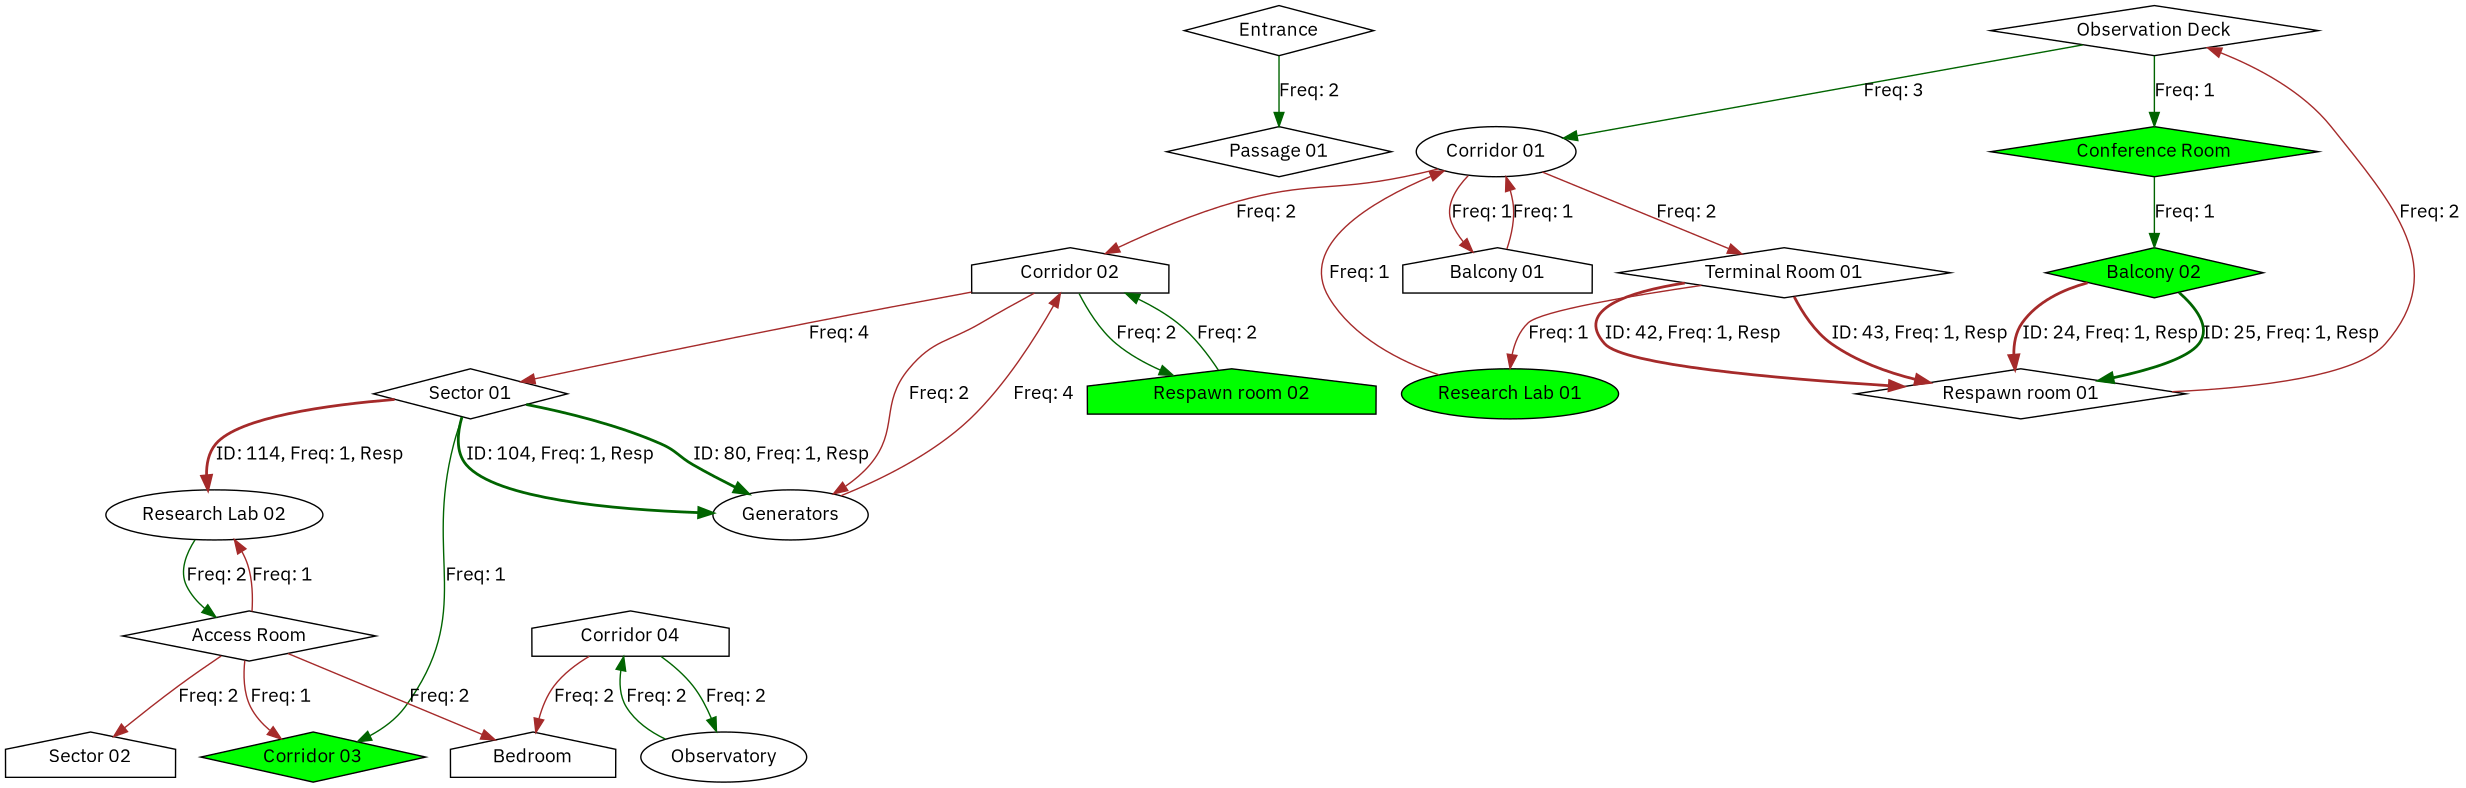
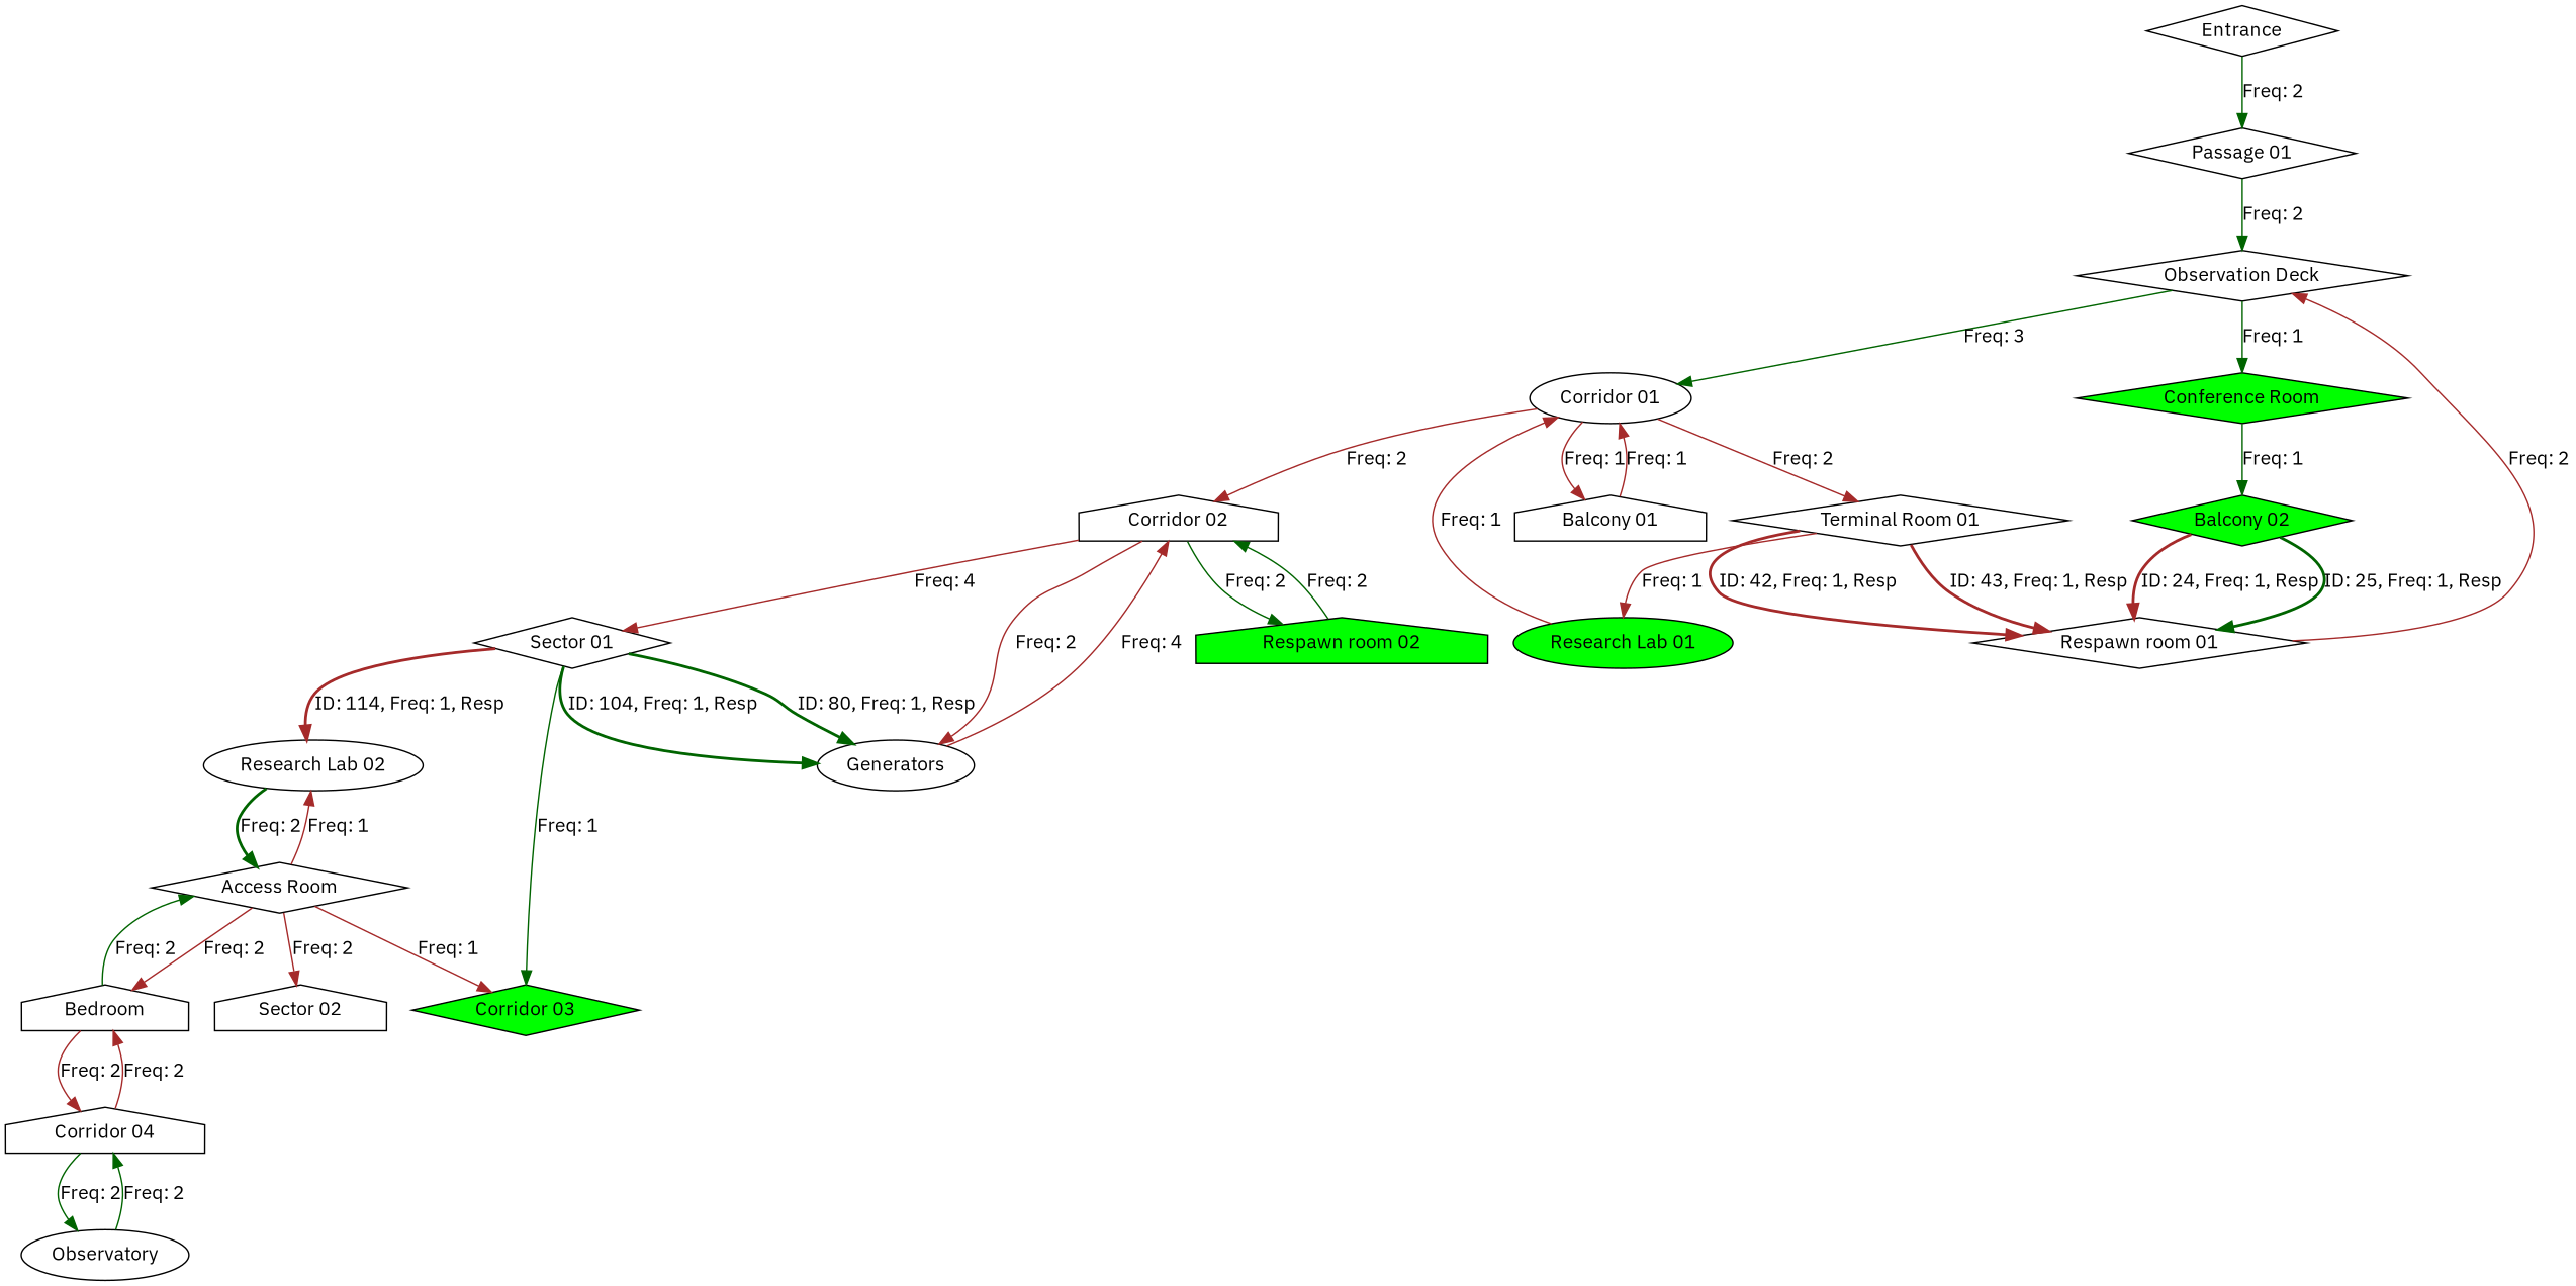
  digraph {
    fontname="IBM Plex Sans"
    node [fontname="IBM Plex Sans" shape=diamond]
    edge [color=brown constraint=true fontname="IBM Plex Sans"]
    n1 [label=Entrance]
    n2 [label="Passage 01"]
    n3 [label="Observation Deck"]
    n4 [label="Corridor 01" shape=ellipse]
    n5 [fillcolor=green label="Conference Room" style=filled]
    n6 [label="Terminal Room 01"]
    n7 [label="Balcony 01" shape=house]
    n8 [label="Corridor 02" shape=house]
    n9 [fillcolor=green label="Balcony 02" style=filled]
    n10 [label="Respawn room 01"]
    n11 [fillcolor=green label="Research Lab 01" shape=ellipse style=filled]
    n12 [label="Sector 01"]
    n13 [label=Generators shape=ellipse]
    n14 [fillcolor=green label="Respawn room 02" shape=house style=filled]
    n15 [label="Research Lab 02" shape=ellipse]
    n16 [fillcolor=green label="Corridor 03" style=filled]
    n17 [label="Access Room"]
    n18 [label=Bedroom shape=house]
    n19 [label="Sector 02" shape=house]
    n20 [label="Corridor 04" shape=house]
    n21 [label=Observatory shape=ellipse]
    n1 -> n2 [color=darkgreen label="Freq: 2"]
+   n2 -> n3 [color=darkgreen label="Freq: 2"]
    n3 -> n4 [color=darkgreen label="Freq: 3"]
    n3 -> n5 [color=darkgreen label="Freq: 1"]
    n4 -> n6 [label="Freq: 2"]
    n4 -> n7 [label="Freq: 1"]
    n4 -> n8 [label="Freq: 2"]
    n5 -> n9 [color=darkgreen label="Freq: 1"]
    n6 -> n10 [label="ID: 42, Freq: 1, Resp" style=bold]
    n6 -> n10 [label="ID: 43, Freq: 1, Resp" style=bold]
    n6 -> n11 [label="Freq: 1"]
    n7 -> n4 [label="Freq: 1"]
    n8 -> n12 [label="Freq: 4"]
    n8 -> n13 [label="Freq: 2"]
    n8 -> n14 [color=darkgreen label="Freq: 2"]
    n9 -> n10 [label="ID: 24, Freq: 1, Resp" style=bold]
    n9 -> n10 [color=darkgreen label="ID: 25, Freq: 1, Resp" style=bold]
    n10 -> n3 [label="Freq: 2"]
    n11 -> n4 [label="Freq: 1"]
    n12 -> n13 [color=darkgreen label="ID: 80, Freq: 1, Resp" style=bold]
    n12 -> n13 [color=darkgreen label="ID: 104, Freq: 1, Resp" style=bold]
    n12 -> n15 [label="ID: 114, Freq: 1, Resp" style=bold]
    n12 -> n16 [color=darkgreen label="Freq: 1"]
    n13 -> n8 [label="Freq: 4"]
    n14 -> n8 [color=darkgreen label="Freq: 2"]
-   n15 -> n17 [color=darkgreen label="Freq: 2"]
+   n15 -> n17 [color=darkgreen label="Freq: 2" style=bold]
    n17 -> n15 [label="Freq: 1"]
    n17 -> n16 [label="Freq: 1"]
    n17 -> n18 [label="Freq: 2"]
    n17 -> n19 [label="Freq: 2"]
+   n18 -> n17 [color=darkgreen label="Freq: 2"]
+   n18 -> n20 [label="Freq: 2"]
    n20 -> n18 [label="Freq: 2"]
    n20 -> n21 [color=darkgreen label="Freq: 2"]
    n21 -> n20 [color=darkgreen label="Freq: 2"]
  }
